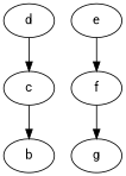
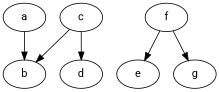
  strict digraph {
    fontname=Roboto
    node [fontname=Roboto]
    edge [fontname=Roboto]
+   a
    b
    c
    d
    e
    f
    g
+   a -> b
    c -> b
-   d -> c
-   e -> f
+   c -> d
+   f -> e
    f -> g
  }
